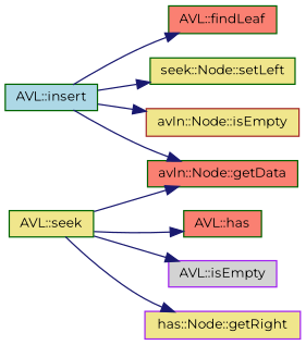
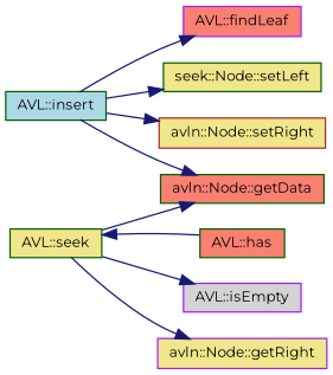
  digraph {
    fontname=Montserrat
    rankdir=LR
    node [color=darkgreen fillcolor=khaki fontname=Montserrat fontsize=10 shape=record style=filled]
    edge [color=midnightblue fontname=Montserrat fontsize=10 labelfontname=Helvetica labelfontsize=10 style=solid]
    n1 [fillcolor=lightblue fontcolor=black height=0.2 label="AVL::insert" width=0.4]
    n2 [fillcolor=salmon height=0.2 label="avln::Node::getData" width=0.4]
-   n3 [fillcolor=salmon height=0.2 label="AVL::findLeaf" width=0.4]
+   n3 [color=purple fillcolor=salmon height=0.2 label="AVL::findLeaf" width=0.4]
    n4 [height=0.2 label="seek::Node::setLeft" width=0.4]
-   n5 [color=brown height=0.2 label="avln::Node::isEmpty" width=0.4]
+   n5 [color=brown height=0.2 label="avln::Node::setRight" width=0.4]
    n6 [fillcolor=salmon height=0.2 label="AVL::has" width=0.4]
    n7 [height=0.2 label="AVL::seek" width=0.4]
    n8 [color=purple fillcolor=lightgrey height=0.2 label="AVL::isEmpty" width=0.4]
-   n9 [color=purple height=0.2 label="has::Node::getRight" width=0.4]
+   n9 [color=purple height=0.2 label="avln::Node::getRight" width=0.4]
    n1 -> n2
    n1 -> n3
    n1 -> n4
    n1 -> n5
-   n7 -> n6
+   n6 -> n7
    n7 -> n2
    n7 -> n8
    n7 -> n9
  }
